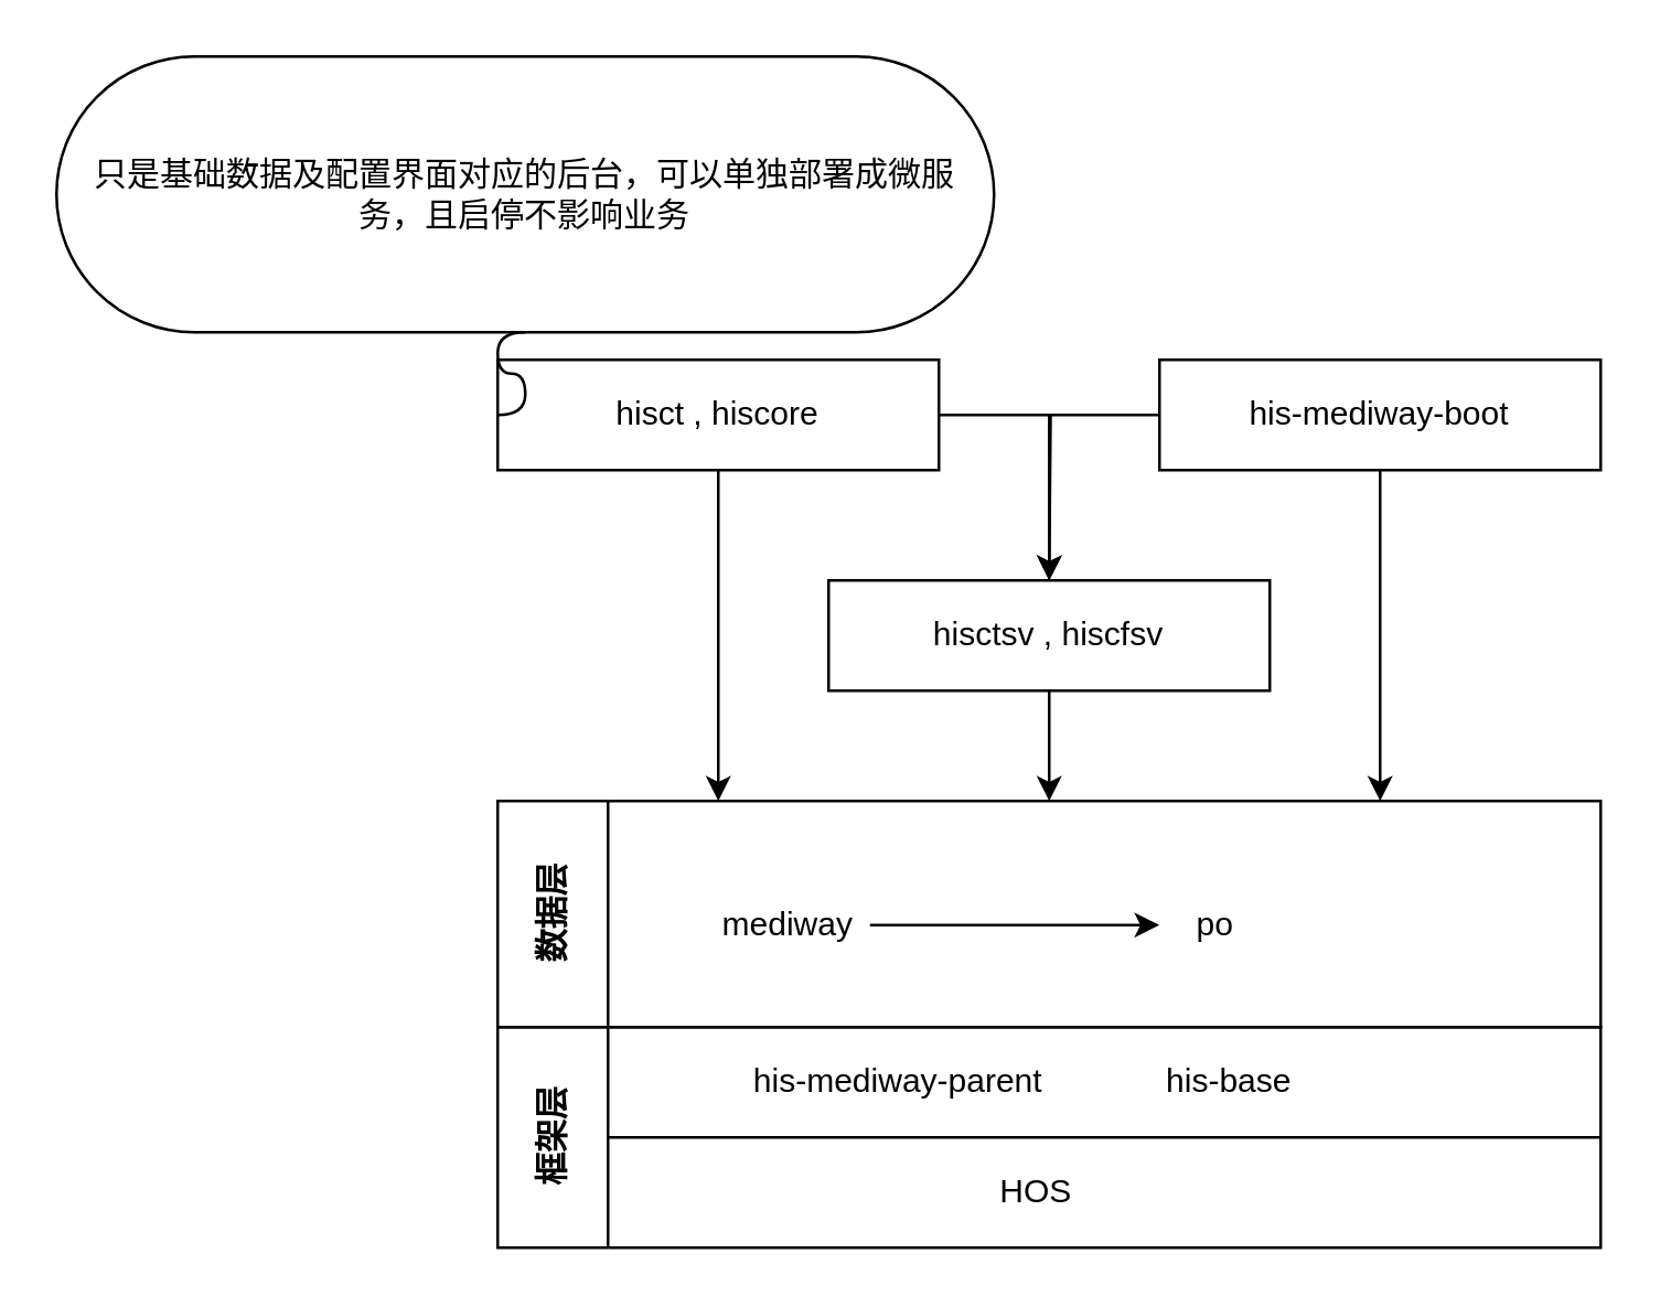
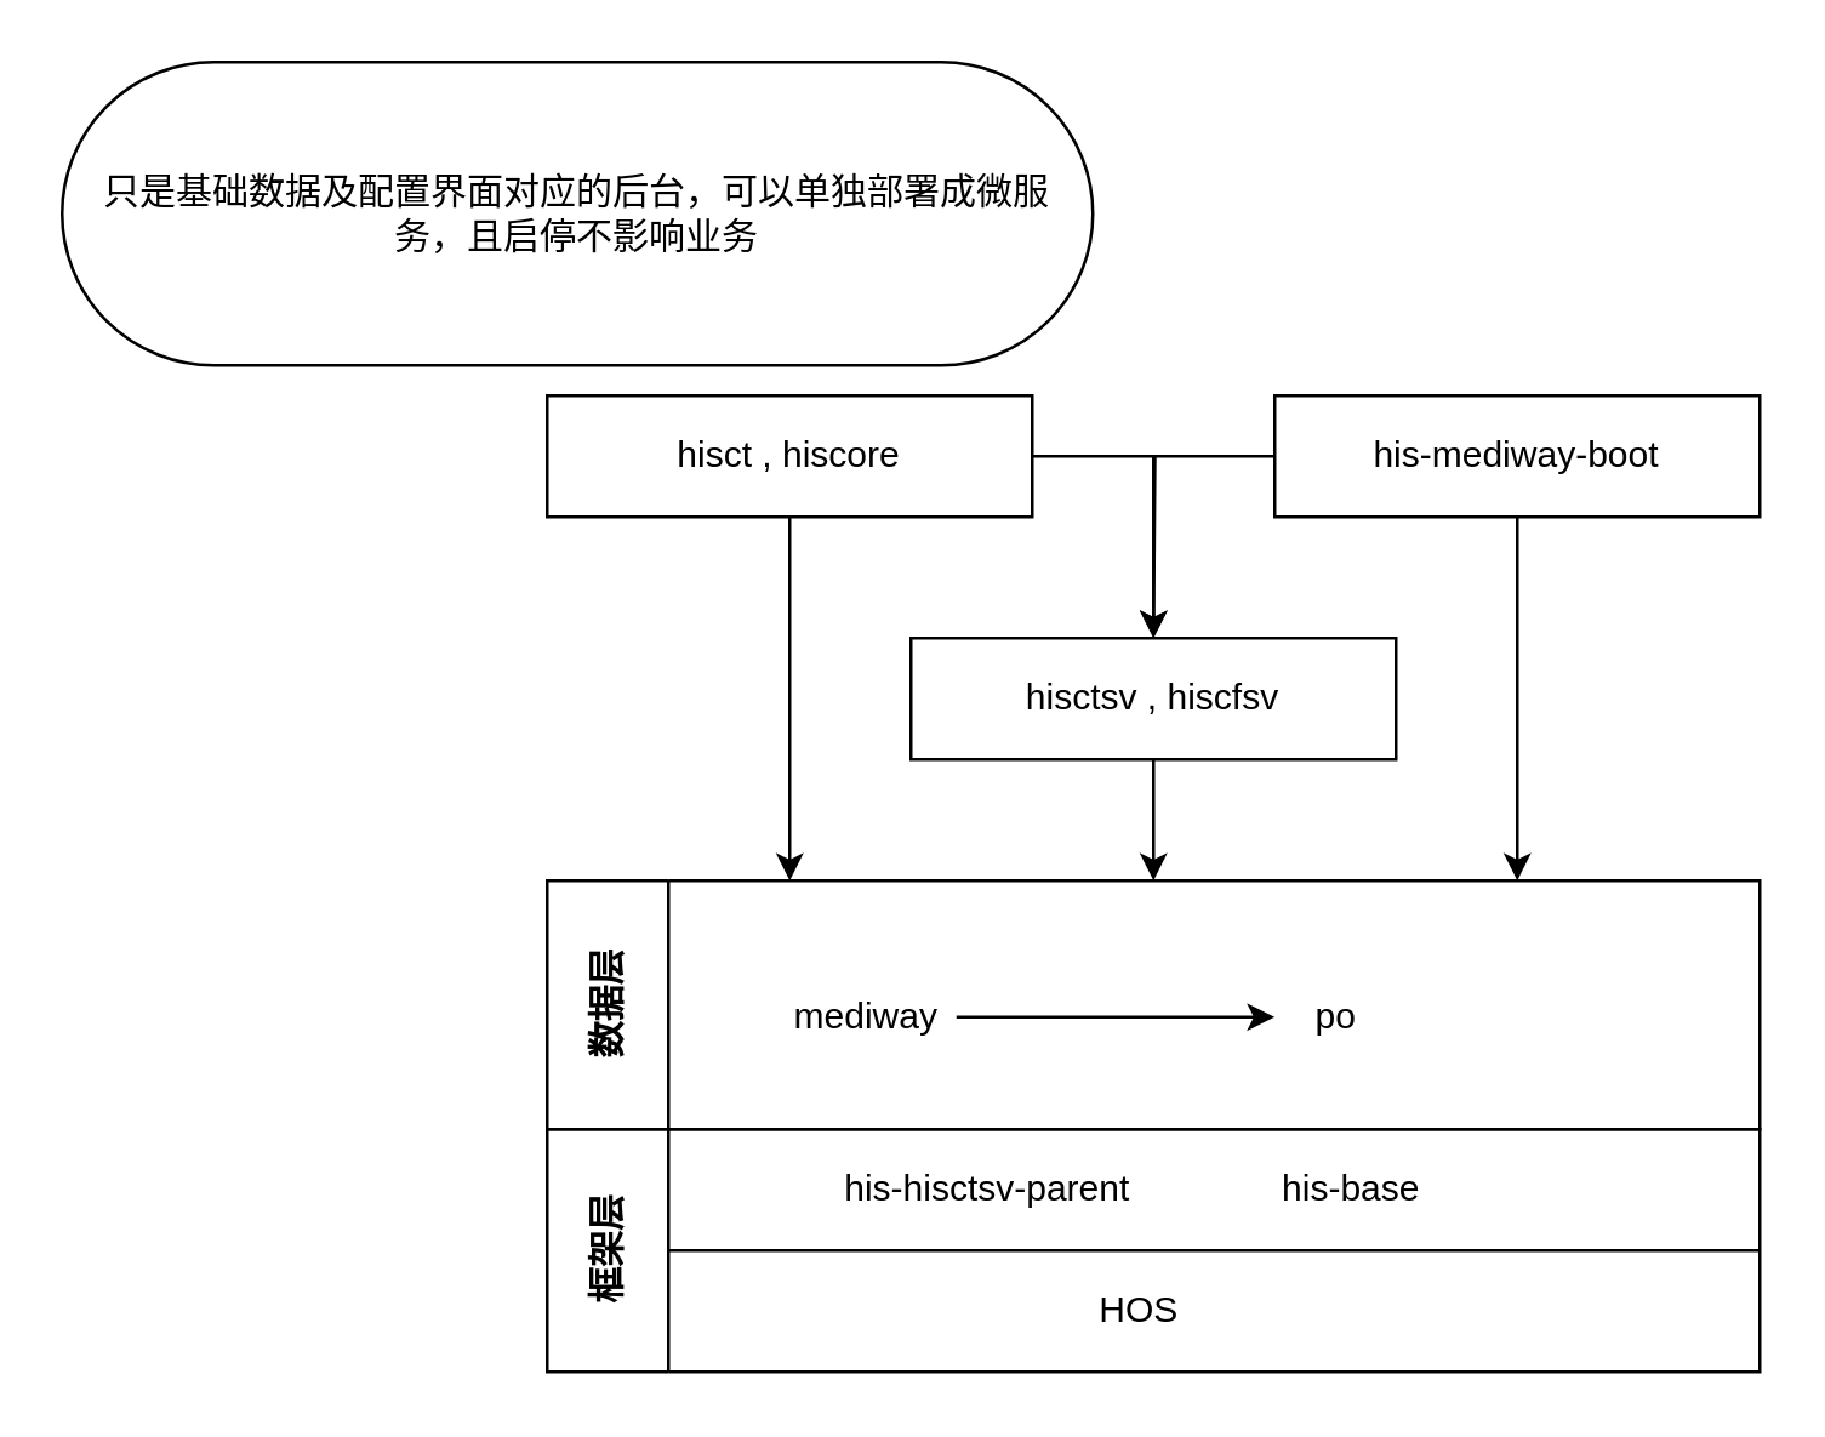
  <mxCell id="0" />
  <mxCell id="1" parent="0" />
  <mxCell id="2" value="框架层" style="swimlane;horizontal=0;whiteSpace=wrap;html=1;startSize=40;" vertex="1" parent="1"><mxGeometry x="180" y="372" width="400" height="80" as="geometry" /></mxCell>
  <mxCell id="3" value="HOS" style="text;html=1;align=center;verticalAlign=middle;resizable=0;points=[];autosize=1;strokeColor=none;fillColor=none;" vertex="1" parent="2"><mxGeometry x="170" y="45" width="50" height="30" as="geometry" /></mxCell>
- <mxCell id="4" value="his-mediway-parent" style="text;html=1;align=center;verticalAlign=middle;resizable=0;points=[];autosize=1;strokeColor=none;fillColor=none;" vertex="1" parent="2"><mxGeometry x="80" y="5" width="130" height="30" as="geometry" /></mxCell>
+ <mxCell id="4" value="his-hisctsv-parent" style="text;html=1;align=center;verticalAlign=middle;resizable=0;points=[];autosize=1;strokeColor=none;fillColor=none;" vertex="1" parent="2"><mxGeometry x="80" y="5" width="130" height="30" as="geometry" /></mxCell>
  <mxCell id="5" value="his-base" style="text;html=1;align=center;verticalAlign=middle;resizable=0;points=[];autosize=1;strokeColor=none;fillColor=none;" vertex="1" parent="2"><mxGeometry x="230" y="5" width="70" height="30" as="geometry" /></mxCell>
  <mxCell id="6" value="" style="line;strokeWidth=1;html=1;" vertex="1" parent="2"><mxGeometry x="40" y="35" width="360" height="10" as="geometry" /></mxCell>
  <mxCell id="7" style="edgeStyle=orthogonalEdgeStyle;rounded=0;orthogonalLoop=1;jettySize=auto;html=1;entryX=0.5;entryY=0;entryDx=0;entryDy=0;" edge="1" parent="1" source="8" target="17"><mxGeometry relative="1" as="geometry" /></mxCell>
  <mxCell id="8" value="hisctsv , hiscfsv" style="rounded=0;whiteSpace=wrap;html=1;" vertex="1" parent="1"><mxGeometry x="300" y="210" width="160" height="40" as="geometry" /></mxCell>
  <mxCell id="9" style="edgeStyle=orthogonalEdgeStyle;rounded=0;orthogonalLoop=1;jettySize=auto;html=1;" edge="1" parent="1" source="11"><mxGeometry relative="1" as="geometry"><mxPoint x="380" y="210" as="targetPoint" /></mxGeometry></mxCell>
  <mxCell id="10" style="edgeStyle=orthogonalEdgeStyle;rounded=0;orthogonalLoop=1;jettySize=auto;html=1;" edge="1" parent="1" source="11"><mxGeometry relative="1" as="geometry"><mxPoint x="260" y="290" as="targetPoint" /></mxGeometry></mxCell>
  <mxCell id="11" value="hisct , hiscore" style="rounded=0;whiteSpace=wrap;html=1;" vertex="1" parent="1"><mxGeometry x="180" y="130" width="160" height="40" as="geometry" /></mxCell>
  <mxCell id="12" style="edgeStyle=orthogonalEdgeStyle;rounded=0;orthogonalLoop=1;jettySize=auto;html=1;entryX=0.5;entryY=0;entryDx=0;entryDy=0;exitX=0;exitY=0.5;exitDx=0;exitDy=0;" edge="1" parent="1" source="14" target="8"><mxGeometry relative="1" as="geometry" /></mxCell>
  <mxCell id="13" style="edgeStyle=orthogonalEdgeStyle;rounded=0;orthogonalLoop=1;jettySize=auto;html=1;" edge="1" parent="1" source="14"><mxGeometry relative="1" as="geometry"><mxPoint x="500" y="290" as="targetPoint" /></mxGeometry></mxCell>
  <mxCell id="14" value="his-mediway-boot" style="rounded=0;whiteSpace=wrap;html=1;" vertex="1" parent="1"><mxGeometry x="420" y="130" width="160" height="40" as="geometry" /></mxCell>
  <mxCell id="15" value="&lt;span style=&quot;font-size:9.0pt;mso-bidi-font-size:10.0pt;&lt;br/&gt;font-family:等线;mso-ascii-theme-font:minor-latin;mso-fareast-theme-font:minor-fareast;&lt;br/&gt;mso-hansi-theme-font:minor-latin;mso-bidi-font-family:&amp;quot;Times New Roman&amp;quot;;&lt;br/&gt;mso-bidi-theme-font:minor-bidi;mso-ansi-language:EN-US;mso-fareast-language:&lt;br/&gt;ZH-CN;mso-bidi-language:AR-SA&quot;&gt;只是基础数据及配置界面对应的后台，可以单独部署成微服务，且启停不影响业务&lt;/span&gt;" style="whiteSpace=wrap;html=1;rounded=1;arcSize=50;align=center;verticalAlign=middle;strokeWidth=1;autosize=1;spacing=4;treeFolding=1;treeMoving=1;newEdgeStyle={&quot;edgeStyle&quot;:&quot;entityRelationEdgeStyle&quot;,&quot;startArrow&quot;:&quot;none&quot;,&quot;endArrow&quot;:&quot;none&quot;,&quot;segment&quot;:10,&quot;curved&quot;:1,&quot;sourcePerimeterSpacing&quot;:0,&quot;targetPerimeterSpacing&quot;:0};" vertex="1" parent="1"><mxGeometry x="20" y="20" width="340" height="100" as="geometry" /></mxCell>
- <mxCell id="16" value="" style="edgeStyle=entityRelationEdgeStyle;startArrow=none;endArrow=none;segment=10;curved=1;sourcePerimeterSpacing=0;targetPerimeterSpacing=0;rounded=0;entryX=0;entryY=0.5;entryDx=0;entryDy=0;exitX=0.5;exitY=1;exitDx=0;exitDy=0;" edge="1" target="11" parent="1" source="15"><mxGeometry relative="1" as="geometry"><mxPoint x="90" y="170" as="sourcePoint" /><mxPoint x="220" y="143" as="targetPoint" /><Array as="points"><mxPoint x="220" y="198" /><mxPoint x="240" y="170" /><mxPoint x="200" y="188" /><mxPoint x="240" y="178" /><mxPoint x="200" y="198" /></Array></mxGeometry></mxCell>
  <mxCell id="17" value="数据层" style="swimlane;horizontal=0;whiteSpace=wrap;html=1;startSize=40;" vertex="1" parent="1"><mxGeometry x="180" y="290" width="400" height="82" as="geometry" /></mxCell>
  <mxCell id="18" value="po" style="text;html=1;align=center;verticalAlign=middle;resizable=0;points=[];autosize=1;strokeColor=none;fillColor=none;" vertex="1" parent="17"><mxGeometry x="240" y="30" width="40" height="30" as="geometry" /></mxCell>
  <mxCell id="19" value="mediway" style="text;html=1;align=center;verticalAlign=middle;resizable=0;points=[];autosize=1;strokeColor=none;fillColor=none;" vertex="1" parent="17"><mxGeometry x="75" y="30" width="60" height="30" as="geometry" /></mxCell>
  <mxCell id="20" value="" style="edgeStyle=orthogonalEdgeStyle;rounded=0;orthogonalLoop=1;jettySize=auto;html=1;" edge="1" parent="17" source="19" target="18"><mxGeometry relative="1" as="geometry" /></mxCell>
